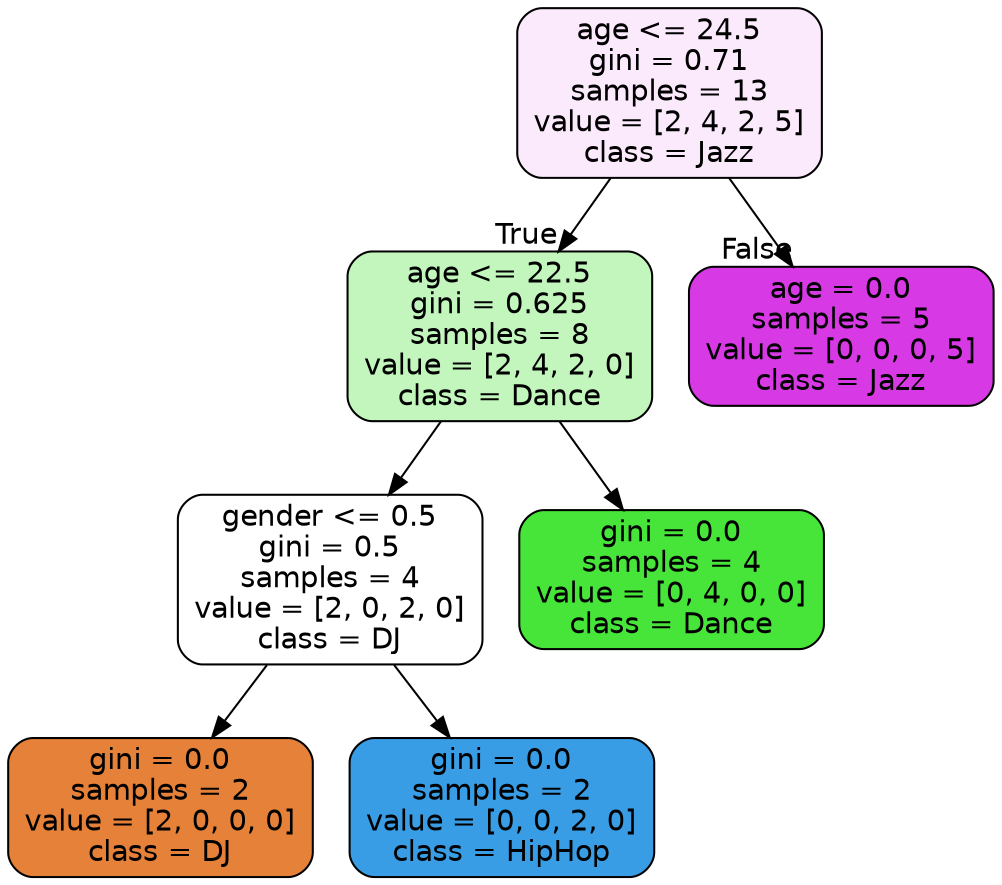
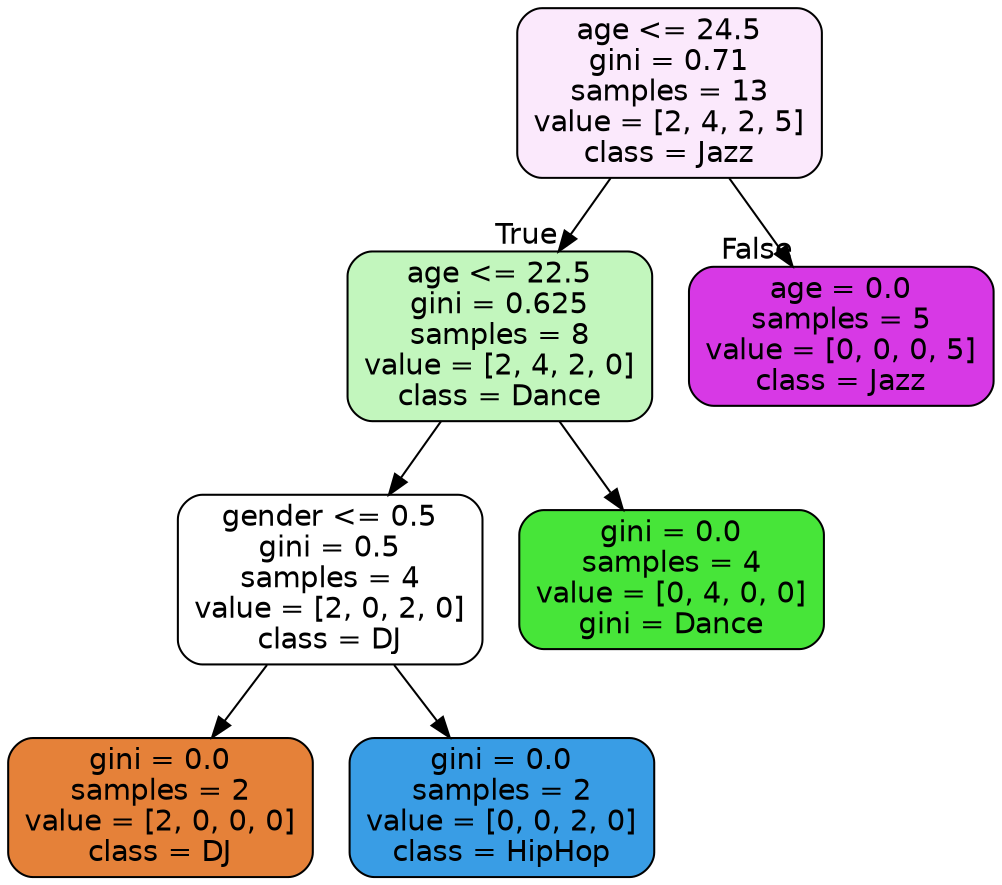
  digraph {
    node [color=black fontname=helvetica shape=box style="filled, rounded"]
    edge [fontname=helvetica]
    n1 [fillcolor="#fbe9fc" label="age <= 24.5\ngini = 0.71\nsamples = 13\nvalue = [2, 4, 2, 5]\nclass = Jazz"]
    n2 [fillcolor="#c2f6bd" label="age <= 22.5\ngini = 0.625\nsamples = 8\nvalue = [2, 4, 2, 0]\nclass = Dance"]
    n3 [fillcolor="#d739e5" label="age = 0.0\nsamples = 5\nvalue = [0, 0, 0, 5]\nclass = Jazz"]
    n4 [fillcolor="#ffffff" label="gender <= 0.5\ngini = 0.5\nsamples = 4\nvalue = [2, 0, 2, 0]\nclass = DJ"]
-   n5 [fillcolor="#47e539" label="gini = 0.0\nsamples = 4\nvalue = [0, 4, 0, 0]\nclass = Dance"]
+   n5 [fillcolor="#47e539" label="gini = 0.0\nsamples = 4\nvalue = [0, 4, 0, 0]\ngini = Dance"]
    n6 [fillcolor="#e58139" label="gini = 0.0\nsamples = 2\nvalue = [2, 0, 0, 0]\nclass = DJ"]
    n7 [fillcolor="#399de5" label="gini = 0.0\nsamples = 2\nvalue = [0, 0, 2, 0]\nclass = HipHop"]
    n1 -> n2 [headlabel=True labelangle=45 labeldistance=2.5]
    n1 -> n3 [headlabel=False labelangle=-45 labeldistance=2.5]
    n2 -> n4
    n2 -> n5
    n4 -> n6
    n4 -> n7
  }
